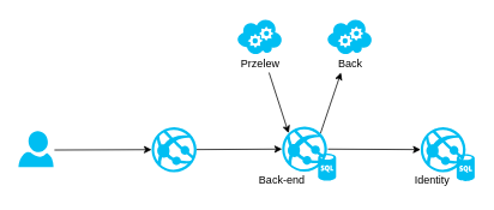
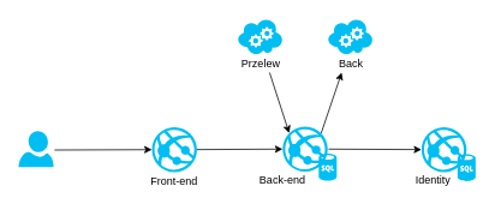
  <mxCell id="0" />
  <mxCell id="1" parent="0" />
  <mxCell id="2" value="" style="verticalLabelPosition=bottom;html=1;verticalAlign=top;align=center;strokeColor=none;fillColor=#00BEF2;shape=mxgraph.azure.azure_website;" parent="1" vertex="1"><mxGeometry x="313" y="140" width="50" height="50" as="geometry" /></mxCell>
  <mxCell id="3" value="" style="verticalLabelPosition=bottom;html=1;verticalAlign=top;align=center;strokeColor=none;fillColor=#00BEF2;shape=mxgraph.azure.azure_website;" parent="1" vertex="1"><mxGeometry x="467" y="140.5" width="50" height="50" as="geometry" /></mxCell>
  <mxCell id="4" value="" style="verticalLabelPosition=bottom;html=1;verticalAlign=top;align=center;strokeColor=none;fillColor=#00BEF2;shape=mxgraph.azure.sql_database;gradientColor=none;shadow=0;backgroundOutline=0;connectable=1;fillOpacity=100;strokeOpacity=100;overflow=visible;labelBackgroundColor=none;gradientDirection=north;dashed=1;dashPattern=1 4;perimeterSpacing=8;" parent="1" vertex="1"><mxGeometry x="353" y="170" width="20" height="30" as="geometry" /></mxCell>
  <mxCell id="5" value="" style="endArrow=classic;html=1;" parent="1" target="7" edge="1"><mxGeometry width="50" height="50" relative="1" as="geometry"><mxPoint x="60" y="166" as="sourcePoint" /><mxPoint x="160" y="165" as="targetPoint" /></mxGeometry></mxCell>
  <mxCell id="6" value="" style="endArrow=classic;html=1;entryX=0;entryY=0.5;entryDx=0;entryDy=0;entryPerimeter=0;exitX=1;exitY=0.5;exitDx=0;exitDy=0;exitPerimeter=0;" parent="1" target="3" edge="1"><mxGeometry width="50" height="50" relative="1" as="geometry"><mxPoint x="364" y="165" as="sourcePoint" /><mxPoint x="194" y="340" as="targetPoint" /></mxGeometry></mxCell>
  <mxCell id="7" value="" style="verticalLabelPosition=bottom;html=1;verticalAlign=top;align=center;strokeColor=none;fillColor=#00BEF2;shape=mxgraph.azure.azure_website;" parent="1" vertex="1"><mxGeometry x="168" y="140.5" width="50" height="50" as="geometry" /></mxCell>
  <mxCell id="8" value="" style="endArrow=classic;html=1;exitX=1;exitY=0.5;exitDx=0;exitDy=0;exitPerimeter=0;entryX=0;entryY=0.5;entryDx=0;entryDy=0;entryPerimeter=0;" parent="1" source="7" target="2" edge="1"><mxGeometry width="50" height="50" relative="1" as="geometry"><mxPoint x="80" y="176" as="sourcePoint" /><mxPoint x="190" y="175.593" as="targetPoint" /></mxGeometry></mxCell>
+ <mxCell id="9" value="Front-end" style="text;html=1;strokeColor=none;fillColor=none;align=center;verticalAlign=middle;whiteSpace=wrap;rounded=0;" parent="1" vertex="1"><mxGeometry x="163" y="190.5" width="60" height="20" as="geometry" /></mxCell>
  <mxCell id="10" value="Back-end" style="text;html=1;strokeColor=none;fillColor=none;align=center;verticalAlign=middle;whiteSpace=wrap;rounded=0;" parent="1" vertex="1"><mxGeometry x="263" y="190" width="100" height="20" as="geometry" /></mxCell>
  <mxCell id="11" value="Identity" style="text;html=1;strokeColor=none;fillColor=none;align=center;verticalAlign=middle;whiteSpace=wrap;rounded=0;" parent="1" vertex="1"><mxGeometry x="460" y="190" width="40" height="20" as="geometry" /></mxCell>
  <mxCell id="12" value="" style="verticalLabelPosition=bottom;html=1;verticalAlign=top;align=center;strokeColor=none;fillColor=#00BEF2;shape=mxgraph.azure.user;" parent="1" vertex="1"><mxGeometry x="20" y="145" width="39" height="40" as="geometry" /></mxCell>
  <mxCell id="13" value="" style="verticalLabelPosition=bottom;html=1;verticalAlign=top;align=center;strokeColor=none;fillColor=#00BEF2;shape=mxgraph.azure.cloud_service;" vertex="1" parent="1"><mxGeometry x="363" y="20" width="50" height="40" as="geometry" /></mxCell>
  <mxCell id="14" value="" style="verticalLabelPosition=bottom;html=1;verticalAlign=top;align=center;strokeColor=none;fillColor=#00BEF2;shape=mxgraph.azure.cloud_service;" vertex="1" parent="1"><mxGeometry x="263" y="20" width="50" height="40" as="geometry" /></mxCell>
  <mxCell id="15" value="&lt;div&gt;Przelew&lt;/div&gt;" style="text;html=1;strokeColor=none;fillColor=none;align=center;verticalAlign=middle;whiteSpace=wrap;rounded=0;" vertex="1" parent="1"><mxGeometry x="268.5" y="60" width="40" height="20" as="geometry" /></mxCell>
  <mxCell id="16" value="&lt;div&gt;Back&lt;/div&gt;" style="text;html=1;strokeColor=none;fillColor=none;align=center;verticalAlign=middle;whiteSpace=wrap;rounded=0;" vertex="1" parent="1"><mxGeometry x="368.5" y="60" width="40" height="20" as="geometry" /></mxCell>
  <mxCell id="17" value="" style="endArrow=classic;html=1;entryX=0.25;entryY=1;entryDx=0;entryDy=0;exitX=0.855;exitY=0.145;exitDx=0;exitDy=0;exitPerimeter=0;" edge="1" parent="1" source="2" target="16"><mxGeometry width="50" height="50" relative="1" as="geometry"><mxPoint x="350" y="135" as="sourcePoint" /><mxPoint x="393.5" y="85" as="targetPoint" /></mxGeometry></mxCell>
  <mxCell id="18" value="" style="endArrow=classic;html=1;entryX=0.145;entryY=0.145;entryDx=0;entryDy=0;exitX=0.75;exitY=1;exitDx=0;exitDy=0;entryPerimeter=0;" edge="1" parent="1" source="15" target="2"><mxGeometry width="50" height="50" relative="1" as="geometry"><mxPoint x="330" y="80" as="sourcePoint" /><mxPoint x="320" y="140" as="targetPoint" /></mxGeometry></mxCell>
  <mxCell id="19" value="" style="verticalLabelPosition=bottom;html=1;verticalAlign=top;align=center;strokeColor=none;fillColor=#00BEF2;shape=mxgraph.azure.sql_database;shadow=0;dashed=1;dashPattern=1 4;labelBackgroundColor=none;" vertex="1" parent="1"><mxGeometry x="507" y="170.5" width="20" height="30" as="geometry" /></mxCell>
